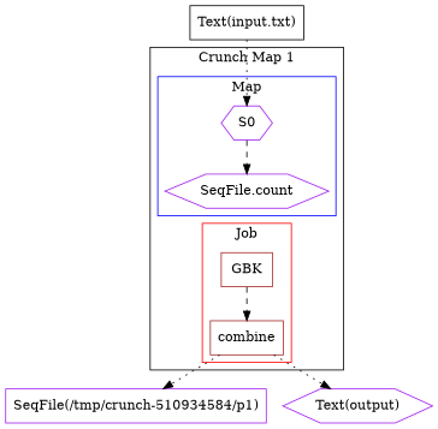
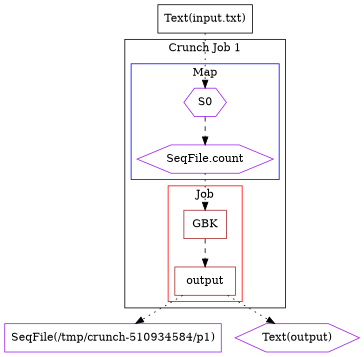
  digraph {
    node [color=purple shape=box]
    edge [style=dotted]
    n1 [label=S0 shape=hexagon]
    n2 [label="SeqFile.count" shape=hexagon]
    n3 [color=brown label=GBK]
-   n4 [color=brown label=combine]
+   n4 [color=brown label=output]
    n5 [label="SeqFile(/tmp/crunch-510934584/p1)"]
    n6 [label="Text(output)" shape=hexagon]
    n7 [color=black label="Text(input.txt)"]
    subgraph cluster_1 {
-     label="Crunch Map 1"
+     label="Crunch Job 1"
      subgraph cluster_2 {
        color=blue
        label=Map
        n1
        n2
      }
      subgraph cluster_3 {
        color=red
        label=Job
        n3
        n4
      }
    }
    n1 -> n2 [style=dashed]
+   n2 -> n3
    n3 -> n4 [style=dashed]
    n4 -> n5
    n4 -> n6
    n7 -> n1
  }
